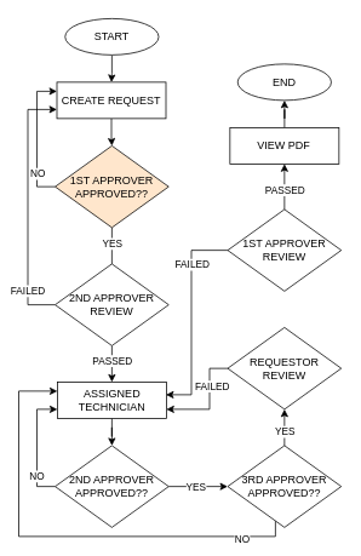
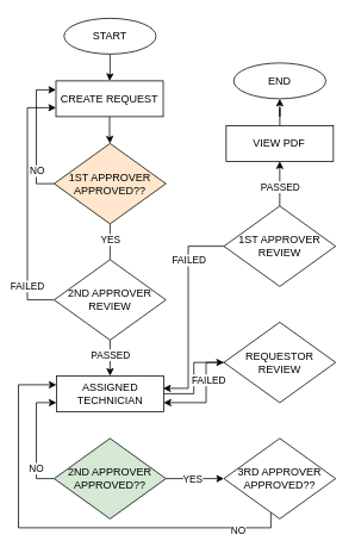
  <mxCell id="0" />
  <mxCell id="1" parent="0" />
  <mxCell id="2" value="" style="edgeStyle=orthogonalEdgeStyle;rounded=0;orthogonalLoop=1;jettySize=auto;html=1;" edge="1" parent="1" source="3" target="5"><mxGeometry relative="1" as="geometry" /></mxCell>
  <mxCell id="3" value="START" style="ellipse;whiteSpace=wrap;html=1;" vertex="1" parent="1"><mxGeometry x="71" y="20" width="103" height="40" as="geometry" /></mxCell>
  <mxCell id="4" value="" style="edgeStyle=orthogonalEdgeStyle;rounded=0;orthogonalLoop=1;jettySize=auto;html=1;" edge="1" parent="1" source="5" target="8"><mxGeometry relative="1" as="geometry" /></mxCell>
  <mxCell id="5" value="CREATE REQUEST" style="rounded=0;whiteSpace=wrap;html=1;" vertex="1" parent="1"><mxGeometry x="62" y="90" width="120" height="40" as="geometry" /></mxCell>
  <mxCell id="6" value="" style="edgeStyle=orthogonalEdgeStyle;rounded=0;orthogonalLoop=1;jettySize=auto;html=1;endArrow=none;" edge="1" parent="1" source="8" target="17"><mxGeometry relative="1" as="geometry" /></mxCell>
  <mxCell id="7" value="YES" style="edgeLabel;html=1;align=center;verticalAlign=middle;resizable=0;points=[];" vertex="1" connectable="0" parent="6"><mxGeometry x="-0.153" relative="1" as="geometry"><mxPoint as="offset" /></mxGeometry></mxCell>
  <mxCell id="8" value="1ST APPROVER&lt;div&gt;APPROVED??&lt;/div&gt;" style="rhombus;whiteSpace=wrap;html=1;fillColor=#ffe6cc;" vertex="1" parent="1"><mxGeometry x="60" y="160" width="125" height="90" as="geometry" /></mxCell>
  <mxCell id="9" style="edgeStyle=orthogonalEdgeStyle;rounded=0;orthogonalLoop=1;jettySize=auto;html=1;entryX=0.003;entryY=0.437;entryDx=0;entryDy=0;entryPerimeter=0;exitX=0;exitY=0.5;exitDx=0;exitDy=0;" edge="1" parent="1" source="8"><mxGeometry relative="1" as="geometry"><mxPoint x="59.64" y="197.52" as="sourcePoint" /><mxPoint x="62" y="100" as="targetPoint" /><Array as="points"><mxPoint x="40" y="205" /><mxPoint x="40" y="100" /></Array></mxGeometry></mxCell>
  <mxCell id="10" value="NO" style="edgeLabel;html=1;align=center;verticalAlign=middle;resizable=0;points=[];" vertex="1" connectable="0" parent="9"><mxGeometry x="-0.003" relative="1" as="geometry"><mxPoint y="38" as="offset" /></mxGeometry></mxCell>
- <mxCell id="11" style="edgeStyle=orthogonalEdgeStyle;rounded=0;orthogonalLoop=1;jettySize=auto;html=1;entryX=0.5;entryY=0;entryDx=0;entryDy=0;" edge="1" parent="1" source="12" target="22"><mxGeometry relative="1" as="geometry" /></mxCell>
+ <mxCell id="11" style="edgeStyle=orthogonalEdgeStyle;rounded=0;orthogonalLoop=1;jettySize=auto;html=1;" edge="1" parent="1" source="12" target="30"><mxGeometry relative="1" as="geometry" /></mxCell>
  <mxCell id="12" value="ASSIGNED TECHNICIAN" style="rounded=0;whiteSpace=wrap;html=1;" vertex="1" parent="1"><mxGeometry x="62.5" y="420" width="120" height="40" as="geometry" /></mxCell>
  <mxCell id="13" style="edgeStyle=orthogonalEdgeStyle;rounded=0;orthogonalLoop=1;jettySize=auto;html=1;entryX=0;entryY=0.5;entryDx=0;entryDy=0;exitX=0;exitY=0.5;exitDx=0;exitDy=0;" edge="1" parent="1" source="17"><mxGeometry relative="1" as="geometry"><mxPoint x="62" y="120" as="targetPoint" /><mxPoint x="50" y="340" as="sourcePoint" /><Array as="points"><mxPoint x="30" y="335" /><mxPoint x="30" y="120" /></Array></mxGeometry></mxCell>
  <mxCell id="14" value="FAILED" style="edgeLabel;html=1;align=center;verticalAlign=middle;resizable=0;points=[];" vertex="1" connectable="0" parent="13"><mxGeometry x="0.206" y="1" relative="1" as="geometry"><mxPoint y="121" as="offset" /></mxGeometry></mxCell>
  <mxCell id="15" value="" style="edgeStyle=orthogonalEdgeStyle;rounded=0;orthogonalLoop=1;jettySize=auto;html=1;" edge="1" parent="1" source="17" target="12"><mxGeometry relative="1" as="geometry"><Array as="points"><mxPoint x="130" y="420" /><mxPoint x="130" y="420" /></Array></mxGeometry></mxCell>
  <mxCell id="16" value="PASSED" style="edgeLabel;html=1;align=center;verticalAlign=middle;resizable=0;points=[];" vertex="1" connectable="0" parent="15"><mxGeometry x="-0.2" relative="1" as="geometry"><mxPoint as="offset" /></mxGeometry></mxCell>
  <mxCell id="17" value="2ND APPROVER&lt;div&gt;REVIEW&lt;/div&gt;" style="rhombus;whiteSpace=wrap;html=1;" vertex="1" parent="1"><mxGeometry x="60" y="290" width="125" height="90" as="geometry" /></mxCell>
  <mxCell id="18" style="edgeStyle=orthogonalEdgeStyle;rounded=0;orthogonalLoop=1;jettySize=auto;html=1;entryX=0;entryY=0.5;entryDx=0;entryDy=0;exitX=0;exitY=0.5;exitDx=0;exitDy=0;" edge="1" parent="1" source="22"><mxGeometry relative="1" as="geometry"><mxPoint x="60" y="540" as="sourcePoint" /><mxPoint x="62.5" y="450" as="targetPoint" /><Array as="points"><mxPoint x="40" y="535" /><mxPoint x="40" y="450" /></Array></mxGeometry></mxCell>
  <mxCell id="19" value="NO" style="edgeLabel;html=1;align=center;verticalAlign=middle;resizable=0;points=[];" vertex="1" connectable="0" parent="18"><mxGeometry x="-0.497" y="1" relative="1" as="geometry"><mxPoint as="offset" /></mxGeometry></mxCell>
  <mxCell id="20" style="edgeStyle=orthogonalEdgeStyle;rounded=0;orthogonalLoop=1;jettySize=auto;html=1;entryX=0;entryY=0.5;entryDx=0;entryDy=0;" edge="1" parent="1" source="22" target="27"><mxGeometry relative="1" as="geometry" /></mxCell>
  <mxCell id="21" value="YES" style="edgeLabel;html=1;align=center;verticalAlign=middle;resizable=0;points=[];" vertex="1" connectable="0" parent="20"><mxGeometry x="-0.114" relative="1" as="geometry"><mxPoint as="offset" /></mxGeometry></mxCell>
- <mxCell id="22" value="2ND APPROVER&lt;div&gt;APPROVED??&lt;/div&gt;" style="rhombus;whiteSpace=wrap;html=1;" vertex="1" parent="1"><mxGeometry x="60" y="490" width="125" height="90" as="geometry" /></mxCell>
+ <mxCell id="22" value="2ND APPROVER&lt;div&gt;APPROVED??&lt;/div&gt;" style="rhombus;whiteSpace=wrap;html=1;fillColor=#d5e8d4;" vertex="1" parent="1"><mxGeometry x="60" y="490" width="125" height="90" as="geometry" /></mxCell>
  <mxCell id="23" style="edgeStyle=orthogonalEdgeStyle;rounded=0;orthogonalLoop=1;jettySize=auto;html=1;entryX=0;entryY=0.5;entryDx=0;entryDy=0;" edge="1" parent="1"><mxGeometry relative="1" as="geometry"><mxPoint x="302.5" y="570" as="sourcePoint" /><mxPoint x="62.5" y="430" as="targetPoint" /><Array as="points"><mxPoint x="302" y="590" /><mxPoint x="20" y="590" /><mxPoint x="20" y="430" /></Array></mxGeometry></mxCell>
  <mxCell id="24" value="NO" style="edgeLabel;html=1;align=center;verticalAlign=middle;resizable=0;points=[];" vertex="1" connectable="0" parent="23"><mxGeometry x="-0.774" y="2" relative="1" as="geometry"><mxPoint as="offset" /></mxGeometry></mxCell>
- <mxCell id="25" style="edgeStyle=orthogonalEdgeStyle;rounded=0;orthogonalLoop=1;jettySize=auto;html=1;entryX=0.5;entryY=1;entryDx=0;entryDy=0;" edge="1" parent="1" source="27" target="30"><mxGeometry relative="1" as="geometry" /></mxCell>
- <mxCell id="26" value="YES" style="edgeLabel;html=1;align=center;verticalAlign=middle;resizable=0;points=[];" vertex="1" connectable="0" parent="25"><mxGeometry x="0.061" relative="1" as="geometry"><mxPoint y="5" as="offset" /></mxGeometry></mxCell>
  <mxCell id="27" value="3RD APPROVER&lt;div&gt;APPROVED??&lt;/div&gt;" style="rhombus;whiteSpace=wrap;html=1;" vertex="1" parent="1"><mxGeometry x="249.97" y="490" width="125" height="90" as="geometry" /></mxCell>
  <mxCell id="28" style="edgeStyle=orthogonalEdgeStyle;rounded=0;orthogonalLoop=1;jettySize=auto;html=1;entryX=1;entryY=0.5;entryDx=0;entryDy=0;exitX=0;exitY=0.5;exitDx=0;exitDy=0;" edge="1" parent="1" source="30"><mxGeometry relative="1" as="geometry"><mxPoint x="240" y="415" as="sourcePoint" /><mxPoint x="182.5" y="450" as="targetPoint" /><Array as="points"><mxPoint x="230" y="405" /><mxPoint x="230" y="450" /></Array></mxGeometry></mxCell>
  <mxCell id="29" value="FAILED" style="edgeLabel;html=1;align=center;verticalAlign=middle;resizable=0;points=[];" vertex="1" connectable="0" parent="28"><mxGeometry x="-0.689" relative="1" as="geometry"><mxPoint y="19" as="offset" /></mxGeometry></mxCell>
  <mxCell id="30" value="REQUESTOR&lt;div&gt;REVIEW&lt;/div&gt;" style="rhombus;whiteSpace=wrap;html=1;" vertex="1" parent="1"><mxGeometry x="249.97" y="360" width="125" height="90" as="geometry" /></mxCell>
  <mxCell id="31" style="edgeStyle=orthogonalEdgeStyle;rounded=0;orthogonalLoop=1;jettySize=auto;html=1;entryX=0.5;entryY=1;entryDx=0;entryDy=0;" edge="1" parent="1" source="33" target="37"><mxGeometry relative="1" as="geometry" /></mxCell>
  <mxCell id="32" value="PASSED" style="edgeLabel;html=1;align=center;verticalAlign=middle;resizable=0;points=[];" vertex="1" connectable="0" parent="31"><mxGeometry x="-0.121" relative="1" as="geometry"><mxPoint as="offset" /></mxGeometry></mxCell>
  <mxCell id="33" value="&lt;div&gt;1ST APPROVER&lt;/div&gt;&lt;div&gt;REVIEW&lt;/div&gt;" style="rhombus;whiteSpace=wrap;html=1;" vertex="1" parent="1"><mxGeometry x="249.97" y="230" width="125" height="90" as="geometry" /></mxCell>
  <mxCell id="34" style="edgeStyle=orthogonalEdgeStyle;rounded=0;orthogonalLoop=1;jettySize=auto;html=1;entryX=0.996;entryY=0.35;entryDx=0;entryDy=0;entryPerimeter=0;" edge="1" parent="1" source="33" target="12"><mxGeometry relative="1" as="geometry"><Array as="points"><mxPoint x="210" y="275" /><mxPoint x="210" y="434" /></Array></mxGeometry></mxCell>
  <mxCell id="35" value="FAILED" style="edgeLabel;html=1;align=center;verticalAlign=middle;resizable=0;points=[];" vertex="1" connectable="0" parent="34"><mxGeometry x="-0.513" relative="1" as="geometry"><mxPoint as="offset" /></mxGeometry></mxCell>
  <mxCell id="36" value="" style="edgeStyle=orthogonalEdgeStyle;rounded=0;orthogonalLoop=1;jettySize=auto;html=1;" edge="1" parent="1" source="37" target="38"><mxGeometry relative="1" as="geometry" /></mxCell>
  <mxCell id="37" value="VIEW PDF" style="rounded=0;whiteSpace=wrap;html=1;" vertex="1" parent="1"><mxGeometry x="252.47" y="140" width="120" height="40" as="geometry" /></mxCell>
  <mxCell id="38" value="END" style="ellipse;whiteSpace=wrap;html=1;" vertex="1" parent="1"><mxGeometry x="260.97" y="70" width="103" height="40" as="geometry" /></mxCell>
